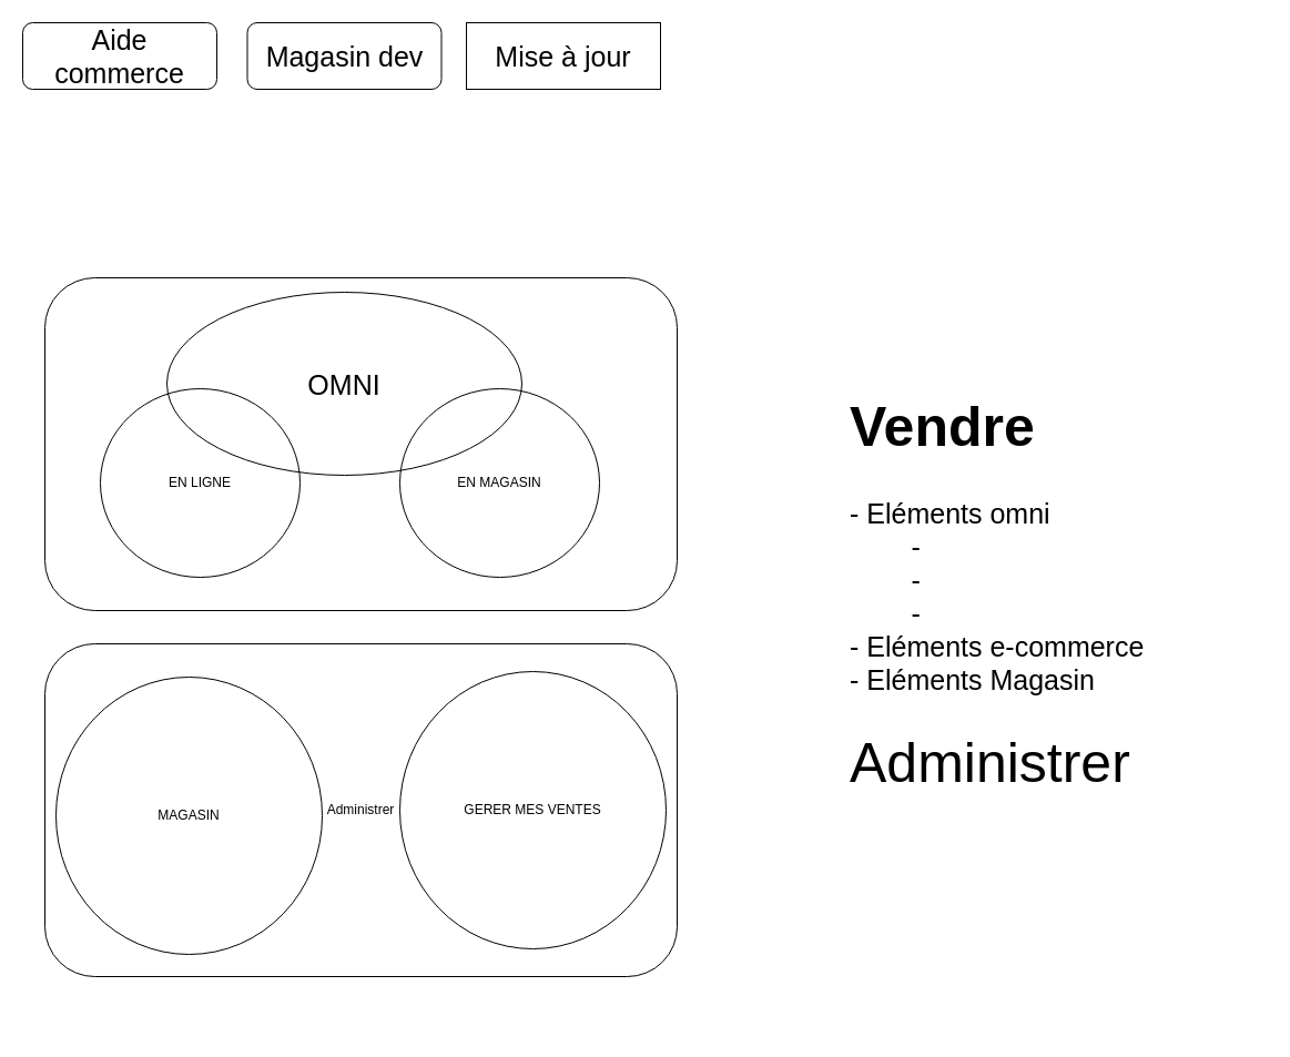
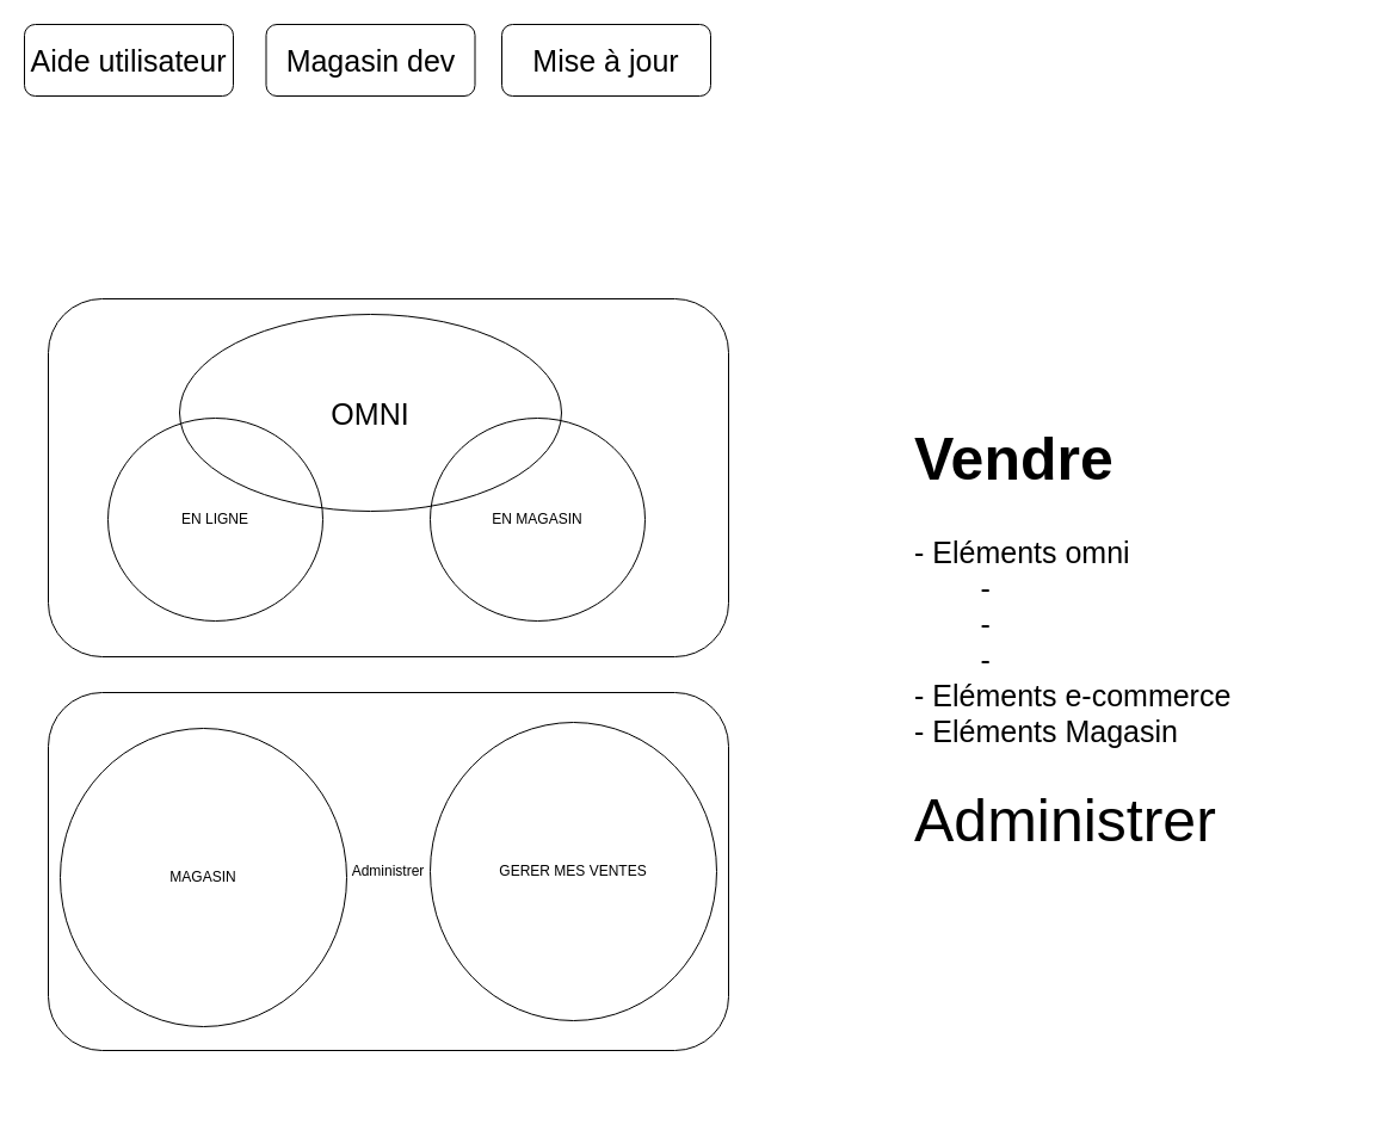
  <mxCell id="0" />
  <mxCell id="1" parent="0" />
  <mxCell id="2" value="" style="rounded=1;whiteSpace=wrap;html=1;fillColor=none;" vertex="1" parent="1"><mxGeometry x="40" y="250" width="570" height="300" as="geometry" /></mxCell>
  <mxCell id="3" value="Administrer" style="rounded=1;whiteSpace=wrap;html=1;" vertex="1" parent="1"><mxGeometry x="40" y="580" width="570" height="300" as="geometry" /></mxCell>
  <mxCell id="4" value="EN LIGNE" style="ellipse;whiteSpace=wrap;html=1;" vertex="1" parent="1"><mxGeometry x="90" y="350" width="180" height="170" as="geometry" /></mxCell>
  <mxCell id="5" value="EN MAGASIN" style="ellipse;whiteSpace=wrap;html=1;" vertex="1" parent="1"><mxGeometry x="360" y="350" width="180" height="170" as="geometry" /></mxCell>
  <mxCell id="6" value="OMNI" style="ellipse;whiteSpace=wrap;html=1;fontSize=25;fillColor=none;" vertex="1" parent="1"><mxGeometry x="150" y="263" width="320" height="165" as="geometry" /></mxCell>
  <mxCell id="7" value="MAGASIN" style="ellipse;whiteSpace=wrap;html=1;" vertex="1" parent="1"><mxGeometry x="50" y="610" width="240" height="250" as="geometry" /></mxCell>
  <mxCell id="8" value="GERER MES VENTES" style="ellipse;whiteSpace=wrap;html=1;" vertex="1" parent="1"><mxGeometry x="360" y="605" width="240" height="250" as="geometry" /></mxCell>
- <mxCell id="9" value="Mise à jour" style="whiteSpace=wrap;html=1;fontSize=25;fillColor=none;rounded=0;" vertex="1" parent="1"><mxGeometry x="420" y="20" width="175" height="60" as="geometry" /></mxCell>
- <mxCell id="10" value="Aide commerce" style="rounded=1;whiteSpace=wrap;html=1;fontSize=25;fillColor=none;" vertex="1" parent="1"><mxGeometry x="20" y="20" width="175" height="60" as="geometry" /></mxCell>
+ <mxCell id="9" value="Mise à jour" style="rounded=1;whiteSpace=wrap;html=1;fontSize=25;fillColor=none;" vertex="1" parent="1"><mxGeometry x="420" y="20" width="175" height="60" as="geometry" /></mxCell>
+ <mxCell id="10" value="Aide utilisateur" style="rounded=1;whiteSpace=wrap;html=1;fontSize=25;fillColor=none;" vertex="1" parent="1"><mxGeometry x="20" y="20" width="175" height="60" as="geometry" /></mxCell>
  <mxCell id="11" value="Magasin dev" style="rounded=1;whiteSpace=wrap;html=1;fontSize=25;fillColor=none;" vertex="1" parent="1"><mxGeometry x="222.5" y="20" width="175" height="60" as="geometry" /></mxCell>
  <mxCell id="12" value="&lt;h1&gt;Vendre&lt;/h1&gt;&lt;div&gt;- Eléments omni&lt;/div&gt;&lt;div&gt;&lt;span style=&quot;white-space: pre;&quot;&gt;&#09;&lt;/span&gt;-&lt;br&gt;&lt;/div&gt;&lt;div&gt;&lt;span style=&quot;white-space: pre;&quot;&gt;&#09;&lt;/span&gt;-&lt;br&gt;&lt;/div&gt;&lt;div&gt;&lt;span style=&quot;white-space: pre;&quot;&gt;&#09;&lt;/span&gt;-&lt;br&gt;&lt;/div&gt;&lt;div&gt;- Eléments e-commerce&lt;/div&gt;&lt;div&gt;- Eléments Magasin&lt;/div&gt;&lt;div&gt;&lt;br&gt;&lt;/div&gt;&lt;div style=&quot;font-size: 50px;&quot;&gt;&lt;font style=&quot;font-size: 50px;&quot;&gt;Administrer&lt;/font&gt;&lt;/div&gt;&lt;div style=&quot;font-size: 50px;&quot;&gt;&lt;br&gt;&lt;/div&gt;&lt;div style=&quot;font-size: 50px;&quot;&gt;&amp;nbsp;&lt;/div&gt;" style="text;html=1;strokeColor=none;fillColor=none;spacing=5;spacingTop=-20;whiteSpace=wrap;overflow=hidden;rounded=0;fontSize=25;" vertex="1" parent="1"><mxGeometry x="761" y="331" width="380" height="600" as="geometry" /></mxCell>
